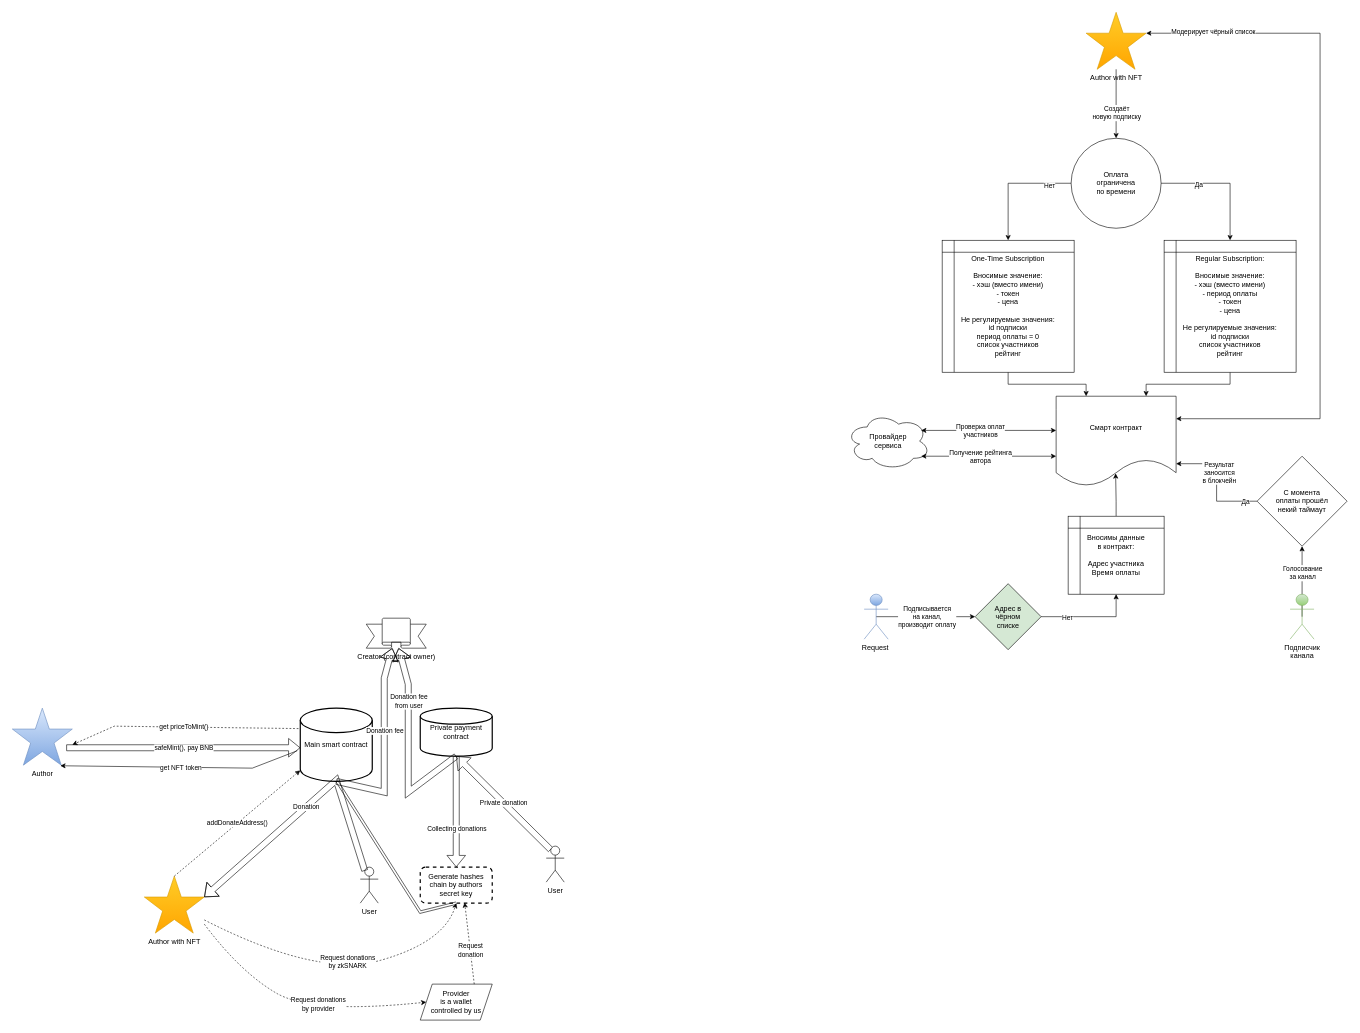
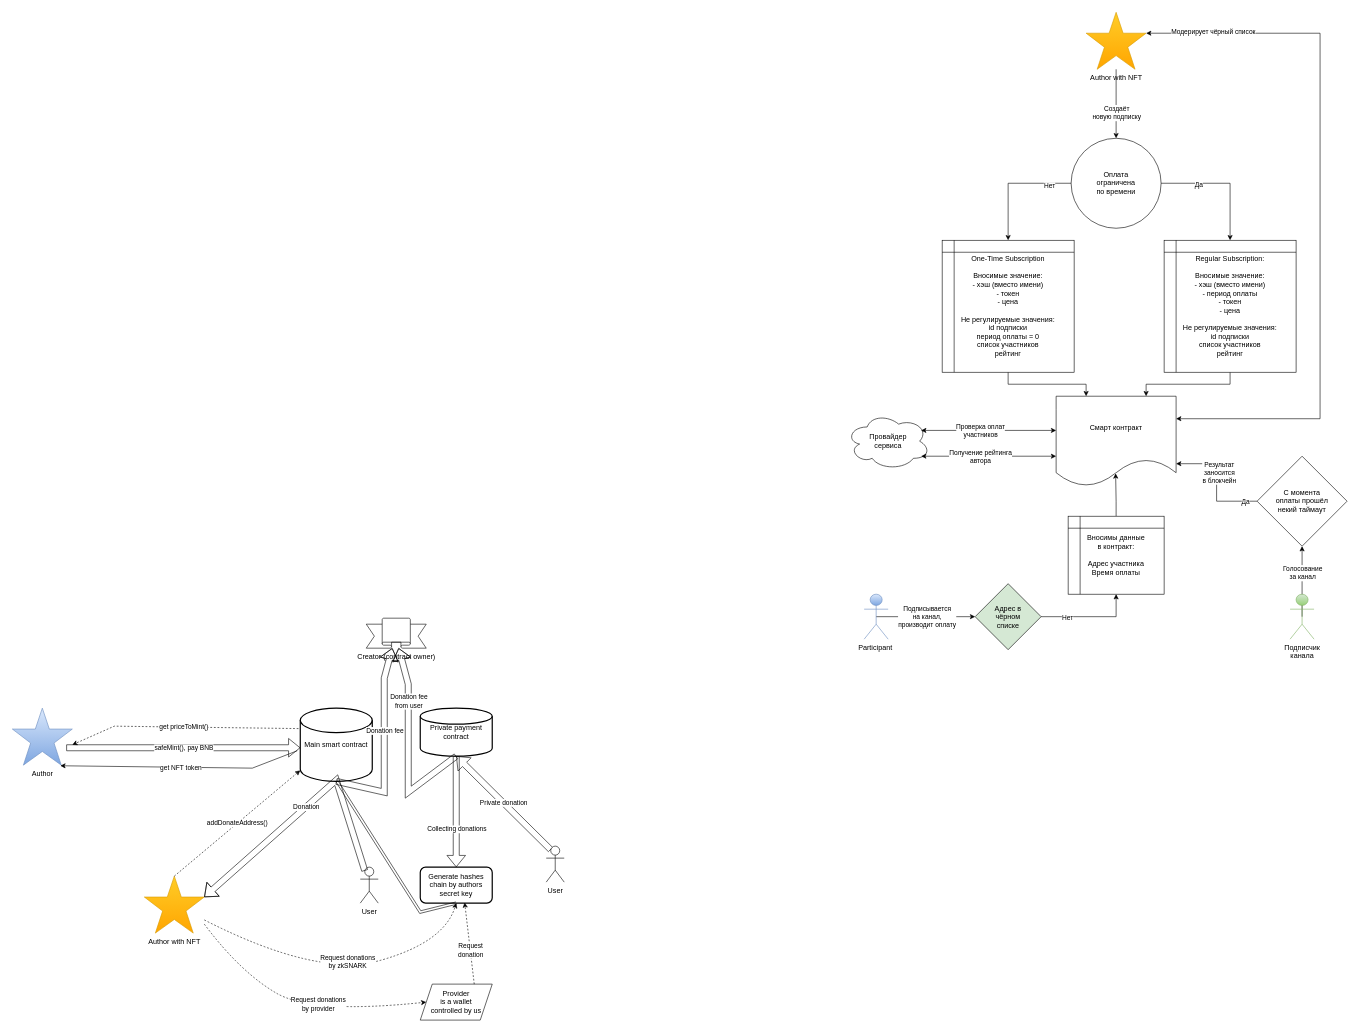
  <mxCell id="0" />
  <mxCell id="1" parent="0" />
  <mxCell id="2" value="Author" style="verticalLabelPosition=bottom;verticalAlign=top;html=1;shape=mxgraph.basic.star;fillColor=#dae8fc;strokeColor=#6c8ebf;gradientColor=#7ea6e0;" parent="1" vertex="1"><mxGeometry x="20" y="1180" width="100" height="95" as="geometry" /></mxCell>
  <mxCell id="3" value="Main smart contract" style="strokeWidth=2;html=1;shape=mxgraph.flowchart.database;whiteSpace=wrap;" parent="1" vertex="1"><mxGeometry x="500" y="1180" width="120" height="122" as="geometry" /></mxCell>
  <mxCell id="4" value="" style="endArrow=classic;html=1;rounded=0;exitX=-0.025;exitY=0.279;exitDx=0;exitDy=0;exitPerimeter=0;dashed=1;" parent="1" source="3" edge="1"><mxGeometry relative="1" as="geometry"><mxPoint x="280" y="1130" as="sourcePoint" /><mxPoint x="120" y="1241" as="targetPoint" /><Array as="points"><mxPoint x="190" y="1210" /></Array></mxGeometry></mxCell>
  <mxCell id="5" value="get&amp;nbsp;priceToMint()" style="edgeLabel;resizable=0;html=1;align=center;verticalAlign=middle;" parent="4" connectable="0" vertex="1"><mxGeometry relative="1" as="geometry" /></mxCell>
  <mxCell id="6" value="" style="endArrow=classic;html=1;rounded=0;shape=flexArrow;" parent="1" edge="1"><mxGeometry relative="1" as="geometry"><mxPoint x="110" y="1246" as="sourcePoint" /><mxPoint x="500" y="1246" as="targetPoint" /></mxGeometry></mxCell>
  <mxCell id="7" value="safeMint(), pay BNB" style="edgeLabel;resizable=0;html=1;align=center;verticalAlign=middle;" parent="6" connectable="0" vertex="1"><mxGeometry relative="1" as="geometry" /></mxCell>
  <mxCell id="8" value="" style="endArrow=classic;html=1;rounded=0;entryX=1;entryY=0.367;entryDx=0;entryDy=0;entryPerimeter=0;exitX=-0.042;exitY=0.582;exitDx=0;exitDy=0;exitPerimeter=0;" parent="1" source="3" edge="1"><mxGeometry relative="1" as="geometry"><mxPoint x="497" y="1275" as="sourcePoint" /><mxPoint x="100" y="1276" as="targetPoint" /><Array as="points"><mxPoint x="420" y="1280" /></Array></mxGeometry></mxCell>
  <mxCell id="9" value="get NFT token" style="edgeLabel;resizable=0;html=1;align=center;verticalAlign=middle;" parent="8" connectable="0" vertex="1"><mxGeometry relative="1" as="geometry" /></mxCell>
  <mxCell id="10" value="Author with NFT" style="verticalLabelPosition=bottom;verticalAlign=top;html=1;shape=mxgraph.basic.star;fillColor=#ffcd28;strokeColor=#d79b00;gradientColor=#ffa500;" parent="1" vertex="1"><mxGeometry x="240" y="1460" width="100" height="95" as="geometry" /></mxCell>
  <mxCell id="11" value="" style="endArrow=classic;html=1;rounded=0;exitX=0.5;exitY=0;exitDx=0;exitDy=0;exitPerimeter=0;entryX=0;entryY=0.85;entryDx=0;entryDy=0;entryPerimeter=0;dashed=1;" parent="1" source="10" target="3" edge="1"><mxGeometry relative="1" as="geometry"><mxPoint x="120" y="1440" as="sourcePoint" /><mxPoint x="390" y="1450" as="targetPoint" /></mxGeometry></mxCell>
  <mxCell id="12" value="addDonateAddress()" style="edgeLabel;resizable=0;html=1;align=center;verticalAlign=middle;" parent="11" connectable="0" vertex="1"><mxGeometry relative="1" as="geometry" /></mxCell>
  <mxCell id="13" value="User" style="shape=umlActor;verticalLabelPosition=bottom;verticalAlign=top;html=1;outlineConnect=0;" parent="1" vertex="1"><mxGeometry x="600" y="1445" width="30" height="60" as="geometry" /></mxCell>
  <mxCell id="14" value="Creator (contract owner)" style="verticalLabelPosition=bottom;verticalAlign=top;html=1;shape=mxgraph.basic.banner" parent="1" vertex="1"><mxGeometry x="610" y="1030" width="100" height="50" as="geometry" /></mxCell>
  <mxCell id="15" value="" style="endArrow=classic;html=1;rounded=0;exitX=0.25;exitY=0.1;exitDx=0;exitDy=0;exitPerimeter=0;entryX=1;entryY=0.367;entryDx=0;entryDy=0;entryPerimeter=0;shape=flexArrow;" parent="1" source="13" target="10" edge="1"><mxGeometry relative="1" as="geometry"><mxPoint x="270" y="1490" as="sourcePoint" /><mxPoint x="360" y="1530" as="targetPoint" /><Array as="points"><mxPoint x="560" y="1300" /></Array></mxGeometry></mxCell>
  <mxCell id="16" value="Donation" style="edgeLabel;resizable=0;html=1;align=center;verticalAlign=middle;" parent="15" connectable="0" vertex="1"><mxGeometry relative="1" as="geometry" /></mxCell>
  <mxCell id="17" value="" style="endArrow=classic;html=1;rounded=0;exitX=0.5;exitY=1;exitDx=0;exitDy=0;exitPerimeter=0;shape=flexArrow;" parent="1" source="3" target="14" edge="1"><mxGeometry width="50" height="50" relative="1" as="geometry"><mxPoint x="630" y="1410" as="sourcePoint" /><mxPoint x="680" y="1360" as="targetPoint" /><Array as="points"><mxPoint x="640" y="1320" /><mxPoint x="640" y="1130" /></Array></mxGeometry></mxCell>
  <mxCell id="18" value="Donation fee" style="edgeLabel;html=1;align=center;verticalAlign=middle;resizable=0;points=[];" parent="17" vertex="1" connectable="0"><mxGeometry x="0.14" relative="1" as="geometry"><mxPoint as="offset" /></mxGeometry></mxCell>
  <mxCell id="19" value="" style="edgeStyle=orthogonalEdgeStyle;rounded=0;orthogonalLoop=1;jettySize=auto;html=1;shape=flexArrow;" parent="1" source="21" target="24" edge="1"><mxGeometry relative="1" as="geometry" /></mxCell>
  <mxCell id="20" value="Collecting donations" style="edgeLabel;html=1;align=center;verticalAlign=middle;resizable=0;points=[];" parent="19" vertex="1" connectable="0"><mxGeometry x="0.171" y="1" relative="1" as="geometry"><mxPoint x="-1" y="13" as="offset" /></mxGeometry></mxCell>
  <mxCell id="21" value="Private payment contract" style="strokeWidth=2;html=1;shape=mxgraph.flowchart.database;whiteSpace=wrap;" parent="1" vertex="1"><mxGeometry x="700" y="1180" width="120" height="80" as="geometry" /></mxCell>
  <mxCell id="22" value="" style="endArrow=classic;html=1;rounded=0;entryX=0.5;entryY=1;entryDx=0;entryDy=0;entryPerimeter=0;exitX=0.25;exitY=0.1;exitDx=0;exitDy=0;exitPerimeter=0;shape=flexArrow;" parent="1" source="25" target="21" edge="1"><mxGeometry relative="1" as="geometry"><mxPoint x="910" y="1460" as="sourcePoint" /><mxPoint x="820" y="1430" as="targetPoint" /></mxGeometry></mxCell>
  <mxCell id="23" value="Private donation" style="edgeLabel;resizable=0;html=1;align=center;verticalAlign=middle;" parent="22" connectable="0" vertex="1"><mxGeometry relative="1" as="geometry" /></mxCell>
- <mxCell id="24" value="Generate hashes chain by authors secret key" style="rounded=1;whiteSpace=wrap;html=1;strokeWidth=2;dashed=1;" parent="1" vertex="1"><mxGeometry x="700" y="1445" width="120" height="60" as="geometry" /></mxCell>
+ <mxCell id="24" value="Generate hashes chain by authors secret key" style="rounded=1;whiteSpace=wrap;html=1;strokeWidth=2;" parent="1" vertex="1"><mxGeometry x="700" y="1445" width="120" height="60" as="geometry" /></mxCell>
  <mxCell id="25" value="User" style="shape=umlActor;verticalLabelPosition=bottom;verticalAlign=top;html=1;outlineConnect=0;" parent="1" vertex="1"><mxGeometry x="910" y="1410" width="30" height="60" as="geometry" /></mxCell>
  <mxCell id="26" value="" style="endArrow=classic;html=1;rounded=0;exitX=0.5;exitY=1;exitDx=0;exitDy=0;exitPerimeter=0;shape=flexArrow;" parent="1" source="21" edge="1"><mxGeometry width="50" height="50" relative="1" as="geometry"><mxPoint x="570" y="1312" as="sourcePoint" /><mxPoint x="664" y="1080" as="targetPoint" /><Array as="points"><mxPoint x="680" y="1320" /><mxPoint x="680" y="1140" /></Array></mxGeometry></mxCell>
  <mxCell id="27" value="Donation fee&lt;br&gt;from user" style="edgeLabel;html=1;align=center;verticalAlign=middle;resizable=0;points=[];" parent="26" vertex="1" connectable="0"><mxGeometry x="0.14" relative="1" as="geometry"><mxPoint y="-57" as="offset" /></mxGeometry></mxCell>
  <mxCell id="28" value="" style="curved=1;endArrow=classic;html=1;rounded=0;entryX=0.5;entryY=1;entryDx=0;entryDy=0;fillColor=#f8cecc;gradientColor=#ea6b66;strokeColor=#000000;shadow=0;dashed=1;" parent="1" source="10" target="24" edge="1"><mxGeometry width="50" height="50" relative="1" as="geometry"><mxPoint x="470" y="1660" as="sourcePoint" /><mxPoint x="520" y="1610" as="targetPoint" /><Array as="points"><mxPoint x="530" y="1630" /><mxPoint x="740" y="1570" /></Array></mxGeometry></mxCell>
  <mxCell id="29" value="Request donations&lt;br&gt;by zkSNARK" style="edgeLabel;html=1;align=center;verticalAlign=middle;resizable=0;points=[];" parent="28" vertex="1" connectable="0"><mxGeometry x="0.074" y="14" relative="1" as="geometry"><mxPoint y="1" as="offset" /></mxGeometry></mxCell>
  <mxCell id="30" value="" style="endArrow=classic;html=1;rounded=0;exitX=0.5;exitY=1;exitDx=0;exitDy=0;shape=link;" parent="1" source="24" edge="1"><mxGeometry width="50" height="50" relative="1" as="geometry"><mxPoint x="610" y="1390" as="sourcePoint" /><mxPoint x="560" y="1300" as="targetPoint" /><Array as="points"><mxPoint x="700" y="1520" /></Array></mxGeometry></mxCell>
  <mxCell id="31" value="Provider&lt;br&gt;is a wallet&lt;br&gt;controlled by us" style="shape=parallelogram;perimeter=parallelogramPerimeter;whiteSpace=wrap;html=1;fixedSize=1;" parent="1" vertex="1"><mxGeometry x="700" y="1640" width="120" height="60" as="geometry" /></mxCell>
  <mxCell id="32" value="" style="curved=1;endArrow=classic;html=1;rounded=0;entryX=0;entryY=0.5;entryDx=0;entryDy=0;dashed=1;" parent="1" target="31" edge="1"><mxGeometry width="50" height="50" relative="1" as="geometry"><mxPoint x="340" y="1540" as="sourcePoint" /><mxPoint x="490" y="1700" as="targetPoint" /><Array as="points"><mxPoint x="400" y="1620" /><mxPoint x="520" y="1690" /></Array></mxGeometry></mxCell>
  <mxCell id="33" value="Request donations&lt;br style=&quot;border-color: var(--border-color);&quot;&gt;by&amp;nbsp;provider" style="edgeLabel;html=1;align=center;verticalAlign=middle;resizable=0;points=[];" parent="32" vertex="1" connectable="0"><mxGeometry x="0.161" y="15" relative="1" as="geometry"><mxPoint as="offset" /></mxGeometry></mxCell>
  <mxCell id="34" value="" style="endArrow=classic;html=1;rounded=0;exitX=0.75;exitY=0;exitDx=0;exitDy=0;entryX=0.617;entryY=0.983;entryDx=0;entryDy=0;entryPerimeter=0;dashed=1;" parent="1" source="31" target="24" edge="1"><mxGeometry width="50" height="50" relative="1" as="geometry"><mxPoint x="560" y="1820" as="sourcePoint" /><mxPoint x="760" y="1510" as="targetPoint" /></mxGeometry></mxCell>
  <mxCell id="35" value="Request&lt;br&gt;donation" style="edgeLabel;html=1;align=center;verticalAlign=middle;resizable=0;points=[];" parent="34" vertex="1" connectable="0"><mxGeometry x="-0.167" y="1" relative="1" as="geometry"><mxPoint x="1" as="offset" /></mxGeometry></mxCell>
  <mxCell id="36" style="edgeStyle=orthogonalEdgeStyle;rounded=0;orthogonalLoop=1;jettySize=auto;html=1;exitX=1;exitY=0.367;exitDx=0;exitDy=0;exitPerimeter=0;entryX=1;entryY=0.25;entryDx=0;entryDy=0;startArrow=classic;startFill=1;" edge="1" parent="1" source="38" target="53"><mxGeometry relative="1" as="geometry"><Array as="points"><mxPoint x="2200" y="55" /><mxPoint x="2200" y="698" /></Array></mxGeometry></mxCell>
  <mxCell id="37" value="Модерирует чёрный список" style="edgeLabel;html=1;align=center;verticalAlign=middle;resizable=0;points=[];" vertex="1" connectable="0" parent="36"><mxGeometry x="-0.81" y="3" relative="1" as="geometry"><mxPoint as="offset" /></mxGeometry></mxCell>
  <mxCell id="38" value="Author with NFT" style="verticalLabelPosition=bottom;verticalAlign=top;html=1;shape=mxgraph.basic.star;fillColor=#ffcd28;strokeColor=#d79b00;gradientColor=#ffa500;" vertex="1" parent="1"><mxGeometry x="1810" y="20" width="100" height="95" as="geometry" /></mxCell>
  <mxCell id="39" value="" style="endArrow=classic;html=1;rounded=0;entryX=0.5;entryY=0;entryDx=0;entryDy=0;" edge="1" parent="1" source="38" target="41"><mxGeometry width="50" height="50" relative="1" as="geometry"><mxPoint x="1603" y="417" as="sourcePoint" /><mxPoint x="1723" y="417" as="targetPoint" /></mxGeometry></mxCell>
  <mxCell id="40" value="Создаёт&lt;br&gt;новую подписку" style="edgeLabel;html=1;align=center;verticalAlign=middle;resizable=0;points=[];" vertex="1" connectable="0" parent="39"><mxGeometry x="0.25" y="1" relative="1" as="geometry"><mxPoint x="-1" as="offset" /></mxGeometry></mxCell>
  <mxCell id="41" value="Оплата &lt;br&gt;ограничена &lt;br&gt;по времени" style="ellipse;whiteSpace=wrap;html=1;" vertex="1" parent="1"><mxGeometry x="1785" y="230" width="150" height="150" as="geometry" /></mxCell>
  <mxCell id="42" value="" style="endArrow=classic;html=1;rounded=0;exitX=1;exitY=0.5;exitDx=0;exitDy=0;entryX=0.5;entryY=0;entryDx=0;entryDy=0;" edge="1" parent="1" source="41" target="45"><mxGeometry width="50" height="50" relative="1" as="geometry"><mxPoint x="1970" y="320" as="sourcePoint" /><mxPoint x="2050" y="440" as="targetPoint" /><Array as="points"><mxPoint x="2050" y="305" /></Array></mxGeometry></mxCell>
  <mxCell id="43" value="Да" style="edgeLabel;html=1;align=center;verticalAlign=middle;resizable=0;points=[];" vertex="1" connectable="0" parent="42"><mxGeometry x="-0.409" y="-1" relative="1" as="geometry"><mxPoint as="offset" /></mxGeometry></mxCell>
  <mxCell id="44" style="edgeStyle=orthogonalEdgeStyle;rounded=0;orthogonalLoop=1;jettySize=auto;html=1;exitX=0.5;exitY=1;exitDx=0;exitDy=0;entryX=0.75;entryY=0;entryDx=0;entryDy=0;" edge="1" parent="1" source="45" target="53"><mxGeometry relative="1" as="geometry" /></mxCell>
  <mxCell id="45" value="Regular Subscription:&lt;br&gt;&lt;br&gt;Вносимые значение:&lt;br&gt;- хэш (вместо имени)&lt;br&gt;- период оплаты&lt;br&gt;- токен&lt;br&gt;- цена&lt;br&gt;&lt;br&gt;Не регулируемые значения:&lt;br style=&quot;border-color: var(--border-color);&quot;&gt;id подписки&lt;br&gt;список участников&lt;br style=&quot;border-color: var(--border-color);&quot;&gt;рейтинг" style="shape=internalStorage;whiteSpace=wrap;html=1;backgroundOutline=1;" vertex="1" parent="1"><mxGeometry x="1940" y="400" width="220" height="220" as="geometry" /></mxCell>
  <mxCell id="46" style="edgeStyle=orthogonalEdgeStyle;rounded=0;orthogonalLoop=1;jettySize=auto;html=1;exitX=0.5;exitY=1;exitDx=0;exitDy=0;entryX=0.25;entryY=0;entryDx=0;entryDy=0;" edge="1" parent="1" source="47" target="53"><mxGeometry relative="1" as="geometry" /></mxCell>
  <mxCell id="47" value="One-Time Subscription&lt;br&gt;&lt;br&gt;Вносимые значение:&lt;br&gt;- хэш (вместо имени)&lt;br&gt;- токен&lt;br&gt;- цена&lt;br&gt;&lt;br&gt;Не регулируемые значения:&lt;br&gt;id подписки&lt;br&gt;период оплаты = 0&lt;br&gt;список участников&lt;br&gt;рейтинг" style="shape=internalStorage;whiteSpace=wrap;html=1;backgroundOutline=1;" vertex="1" parent="1"><mxGeometry x="1570" y="400" width="220" height="220" as="geometry" /></mxCell>
  <mxCell id="48" value="" style="endArrow=classic;html=1;rounded=0;exitX=0;exitY=0.5;exitDx=0;exitDy=0;entryX=0.5;entryY=0;entryDx=0;entryDy=0;" edge="1" parent="1" source="41" target="47"><mxGeometry width="50" height="50" relative="1" as="geometry"><mxPoint x="1600" y="330" as="sourcePoint" /><mxPoint x="1650" y="280" as="targetPoint" /><Array as="points"><mxPoint x="1680" y="305" /></Array></mxGeometry></mxCell>
  <mxCell id="49" value="Нет" style="edgeLabel;html=1;align=center;verticalAlign=middle;resizable=0;points=[];" vertex="1" connectable="0" parent="48"><mxGeometry x="-0.628" y="4" relative="1" as="geometry"><mxPoint as="offset" /></mxGeometry></mxCell>
  <mxCell id="50" style="edgeStyle=orthogonalEdgeStyle;rounded=0;orthogonalLoop=1;jettySize=auto;html=1;exitX=0.5;exitY=0.5;exitDx=0;exitDy=0;exitPerimeter=0;entryX=0;entryY=0.5;entryDx=0;entryDy=0;" edge="1" parent="1" source="52" target="70"><mxGeometry relative="1" as="geometry" /></mxCell>
  <mxCell id="51" value="Подписывается&lt;br&gt;на канал,&lt;br&gt;производит оплату" style="edgeLabel;html=1;align=center;verticalAlign=middle;resizable=0;points=[];" vertex="1" connectable="0" parent="50"><mxGeometry x="-0.594" relative="1" as="geometry"><mxPoint x="51" as="offset" /></mxGeometry></mxCell>
- <mxCell id="52" value="Request&amp;nbsp;" style="shape=umlActor;verticalLabelPosition=bottom;verticalAlign=top;html=1;outlineConnect=0;fillColor=#dae8fc;strokeColor=#6c8ebf;gradientColor=#7ea6e0;" vertex="1" parent="1"><mxGeometry x="1440" y="990" width="40" height="75" as="geometry" /></mxCell>
+ <mxCell id="52" value="Participant&amp;nbsp;" style="shape=umlActor;verticalLabelPosition=bottom;verticalAlign=top;html=1;outlineConnect=0;fillColor=#dae8fc;strokeColor=#6c8ebf;gradientColor=#7ea6e0;" vertex="1" parent="1"><mxGeometry x="1440" y="990" width="40" height="75" as="geometry" /></mxCell>
  <mxCell id="53" value="Смарт контракт" style="shape=document;whiteSpace=wrap;html=1;boundedLbl=1;" vertex="1" parent="1"><mxGeometry x="1760" y="660" width="200" height="150" as="geometry" /></mxCell>
  <mxCell id="54" style="edgeStyle=orthogonalEdgeStyle;rounded=0;orthogonalLoop=1;jettySize=auto;html=1;exitX=0.5;exitY=0;exitDx=0;exitDy=0;entryX=0.496;entryY=0.858;entryDx=0;entryDy=0;entryPerimeter=0;" edge="1" parent="1" source="55" target="53"><mxGeometry relative="1" as="geometry" /></mxCell>
  <mxCell id="55" value="Вносимы данные&lt;br&gt;в контракт:&lt;br&gt;&lt;br&gt;Адрес участника&lt;br&gt;Время оплаты&lt;br&gt;" style="shape=internalStorage;whiteSpace=wrap;html=1;backgroundOutline=1;" vertex="1" parent="1"><mxGeometry x="1780" y="860" width="160" height="130" as="geometry" /></mxCell>
  <mxCell id="56" value="Провайдер&lt;br&gt;сервиса" style="ellipse;shape=cloud;whiteSpace=wrap;html=1;" vertex="1" parent="1"><mxGeometry x="1410" y="687.5" width="140" height="95" as="geometry" /></mxCell>
  <mxCell id="57" value="" style="endArrow=classic;startArrow=classic;html=1;rounded=0;entryX=0;entryY=0.5;entryDx=0;entryDy=0;exitX=0.875;exitY=0.5;exitDx=0;exitDy=0;exitPerimeter=0;" edge="1" parent="1"><mxGeometry width="50" height="50" relative="1" as="geometry"><mxPoint x="1535" y="717" as="sourcePoint" /><mxPoint x="1760" y="717" as="targetPoint" /></mxGeometry></mxCell>
  <mxCell id="58" value="Проверка оплат&lt;br&gt;участников" style="edgeLabel;html=1;align=center;verticalAlign=middle;resizable=0;points=[];" vertex="1" connectable="0" parent="57"><mxGeometry x="-0.133" relative="1" as="geometry"><mxPoint as="offset" /></mxGeometry></mxCell>
  <mxCell id="59" style="edgeStyle=orthogonalEdgeStyle;rounded=0;orthogonalLoop=1;jettySize=auto;html=1;exitX=0.5;exitY=0.5;exitDx=0;exitDy=0;exitPerimeter=0;entryX=0.5;entryY=1;entryDx=0;entryDy=0;" edge="1" parent="1" source="61" target="65"><mxGeometry relative="1" as="geometry" /></mxCell>
  <mxCell id="60" value="Голосование&lt;br&gt;за канал" style="edgeLabel;html=1;align=center;verticalAlign=middle;resizable=0;points=[];" vertex="1" connectable="0" parent="59"><mxGeometry x="0.247" relative="1" as="geometry"><mxPoint as="offset" /></mxGeometry></mxCell>
  <mxCell id="61" value="Подписчик&lt;br&gt;канала" style="shape=umlActor;verticalLabelPosition=bottom;verticalAlign=top;html=1;outlineConnect=0;fillColor=#d5e8d4;strokeColor=#82b366;gradientColor=#97d077;" vertex="1" parent="1"><mxGeometry x="2150" y="990" width="40" height="75" as="geometry" /></mxCell>
  <mxCell id="62" style="edgeStyle=orthogonalEdgeStyle;rounded=0;orthogonalLoop=1;jettySize=auto;html=1;exitX=0;exitY=0.5;exitDx=0;exitDy=0;entryX=1;entryY=0.75;entryDx=0;entryDy=0;" edge="1" parent="1" source="65" target="53"><mxGeometry relative="1" as="geometry" /></mxCell>
  <mxCell id="63" value="Да" style="edgeLabel;html=1;align=center;verticalAlign=middle;resizable=0;points=[];" vertex="1" connectable="0" parent="62"><mxGeometry x="-0.799" relative="1" as="geometry"><mxPoint as="offset" /></mxGeometry></mxCell>
  <mxCell id="64" value="Результат&lt;br&gt;заносится&lt;br&gt;в блокчейн" style="edgeLabel;html=1;align=center;verticalAlign=middle;resizable=0;points=[];" vertex="1" connectable="0" parent="62"><mxGeometry x="0.167" y="-4" relative="1" as="geometry"><mxPoint as="offset" /></mxGeometry></mxCell>
  <mxCell id="65" value="С момента &lt;br&gt;оплаты прошёл &lt;br&gt;некий таймаут" style="rhombus;whiteSpace=wrap;html=1;" vertex="1" parent="1"><mxGeometry x="2095" y="760" width="150" height="150" as="geometry" /></mxCell>
  <mxCell id="66" value="" style="endArrow=classic;startArrow=classic;html=1;rounded=0;entryX=0;entryY=0.5;entryDx=0;entryDy=0;exitX=0.875;exitY=0.5;exitDx=0;exitDy=0;exitPerimeter=0;" edge="1" parent="1"><mxGeometry width="50" height="50" relative="1" as="geometry"><mxPoint x="1535" y="760" as="sourcePoint" /><mxPoint x="1760" y="760" as="targetPoint" /></mxGeometry></mxCell>
  <mxCell id="67" value="Получение рейтинга&lt;br&gt;автора" style="edgeLabel;html=1;align=center;verticalAlign=middle;resizable=0;points=[];" vertex="1" connectable="0" parent="66"><mxGeometry x="-0.133" relative="1" as="geometry"><mxPoint as="offset" /></mxGeometry></mxCell>
  <mxCell id="68" style="edgeStyle=orthogonalEdgeStyle;rounded=0;orthogonalLoop=1;jettySize=auto;html=1;exitX=1;exitY=0.5;exitDx=0;exitDy=0;entryX=0.5;entryY=1;entryDx=0;entryDy=0;" edge="1" parent="1" source="70" target="55"><mxGeometry relative="1" as="geometry" /></mxCell>
  <mxCell id="69" value="Нет" style="edgeLabel;html=1;align=center;verticalAlign=middle;resizable=0;points=[];" vertex="1" connectable="0" parent="68"><mxGeometry x="-0.47" y="-1" relative="1" as="geometry"><mxPoint as="offset" /></mxGeometry></mxCell>
  <mxCell id="70" value="Адрес в&lt;br&gt;чёрном&lt;br&gt;списке" style="rhombus;whiteSpace=wrap;html=1;fillColor=#d5e8d4;" vertex="1" parent="1"><mxGeometry x="1625" y="972.5" width="110" height="110" as="geometry" /></mxCell>
